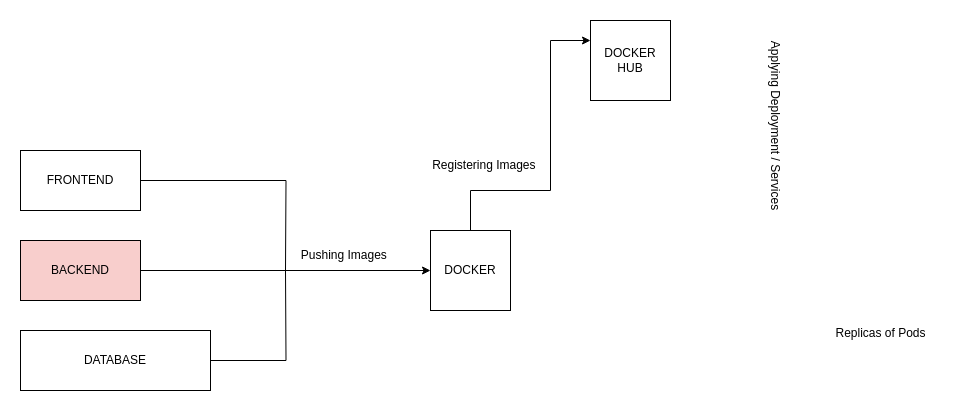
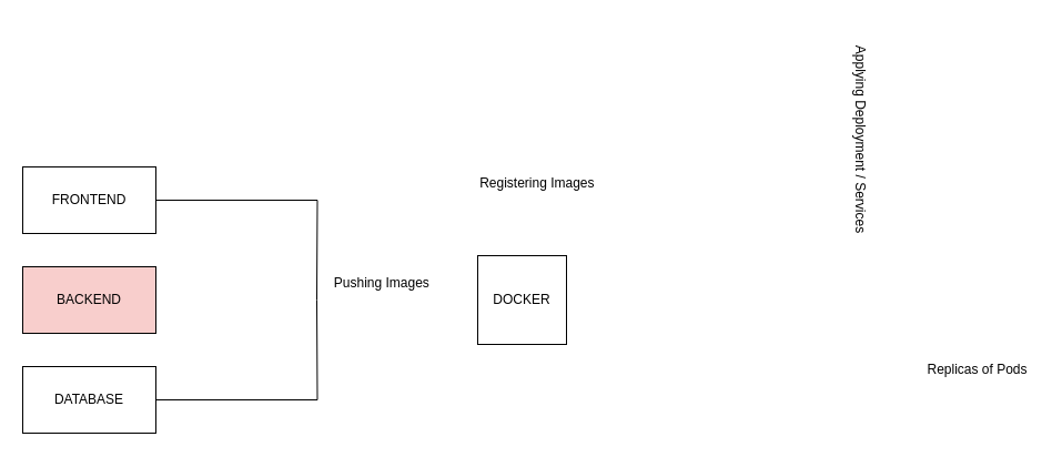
  <mxCell id="0" />
  <mxCell id="1" parent="0" />
- <mxCell id="2" style="edgeStyle=orthogonalEdgeStyle;rounded=0;orthogonalLoop=1;jettySize=auto;html=1;entryX=0;entryY=0.5;entryDx=0;entryDy=0;" edge="1" parent="1" source="3" target="8"><mxGeometry relative="1" as="geometry" /></mxCell>
  <mxCell id="3" value="BACKEND" style="rounded=0;whiteSpace=wrap;html=1;fillColor=#f8cecc;" vertex="1" parent="1"><mxGeometry x="20" y="240" width="120" height="60" as="geometry" /></mxCell>
  <mxCell id="4" value="FRONTEND" style="rounded=0;whiteSpace=wrap;html=1;" vertex="1" parent="1"><mxGeometry x="20" y="150" width="120" height="60" as="geometry" /></mxCell>
  <mxCell id="5" style="edgeStyle=orthogonalEdgeStyle;rounded=0;orthogonalLoop=1;jettySize=auto;html=1;endArrow=none;endFill=0;" edge="1" parent="1" source="6"><mxGeometry relative="1" as="geometry"><mxPoint x="285" y="270" as="targetPoint" /></mxGeometry></mxCell>
- <mxCell id="6" value="DATABASE" style="rounded=0;whiteSpace=wrap;html=1;" vertex="1" parent="1"><mxGeometry x="20" y="330" width="190" height="60" as="geometry" /></mxCell>
- <mxCell id="7" style="edgeStyle=orthogonalEdgeStyle;rounded=0;orthogonalLoop=1;jettySize=auto;html=1;entryX=0;entryY=0.25;entryDx=0;entryDy=0;" edge="1" parent="1" source="8" target="11"><mxGeometry relative="1" as="geometry"><Array as="points"><mxPoint x="470" y="190" /><mxPoint x="550" y="190" /><mxPoint x="550" y="40" /></Array></mxGeometry></mxCell>
+ <mxCell id="6" value="DATABASE" style="rounded=0;whiteSpace=wrap;html=1;" vertex="1" parent="1"><mxGeometry x="20" y="330" width="120" height="60" as="geometry" /></mxCell>
  <mxCell id="8" value="DOCKER" style="whiteSpace=wrap;html=1;aspect=fixed;" vertex="1" parent="1"><mxGeometry x="430" y="230" width="80" height="80" as="geometry" /></mxCell>
  <mxCell id="9" style="edgeStyle=orthogonalEdgeStyle;rounded=0;orthogonalLoop=1;jettySize=auto;html=1;endArrow=none;endFill=0;" edge="1" parent="1" source="4"><mxGeometry relative="1" as="geometry"><mxPoint x="285" y="270" as="targetPoint" /></mxGeometry></mxCell>
  <mxCell id="10" value="Pushing Images&amp;nbsp;" style="text;html=1;align=center;verticalAlign=middle;resizable=0;points=[];autosize=1;strokeColor=none;fillColor=none;" vertex="1" parent="1"><mxGeometry x="290" y="240" width="110" height="30" as="geometry" /></mxCell>
- <mxCell id="11" value="DOCKER&lt;br&gt;HUB" style="whiteSpace=wrap;html=1;aspect=fixed;" vertex="1" parent="1"><mxGeometry x="590" y="20" width="80" height="80" as="geometry" /></mxCell>
  <mxCell id="12" value="Registering Images&amp;nbsp;" style="text;html=1;align=center;verticalAlign=middle;resizable=0;points=[];autosize=1;strokeColor=none;fillColor=none;" vertex="1" parent="1"><mxGeometry x="420" y="150" width="130" height="30" as="geometry" /></mxCell>
  <mxCell id="13" value="Applying Deployment / Services" style="text;html=1;align=center;verticalAlign=middle;resizable=0;points=[];autosize=1;strokeColor=none;fillColor=none;rotation=90;" vertex="1" parent="1"><mxGeometry x="680" y="110" width="190" height="30" as="geometry" /></mxCell>
  <mxCell id="14" value="Replicas of Pods" style="text;html=1;align=center;verticalAlign=middle;resizable=0;points=[];autosize=1;strokeColor=none;fillColor=none;" vertex="1" parent="1"><mxGeometry x="825" y="318" width="110" height="30" as="geometry" /></mxCell>
